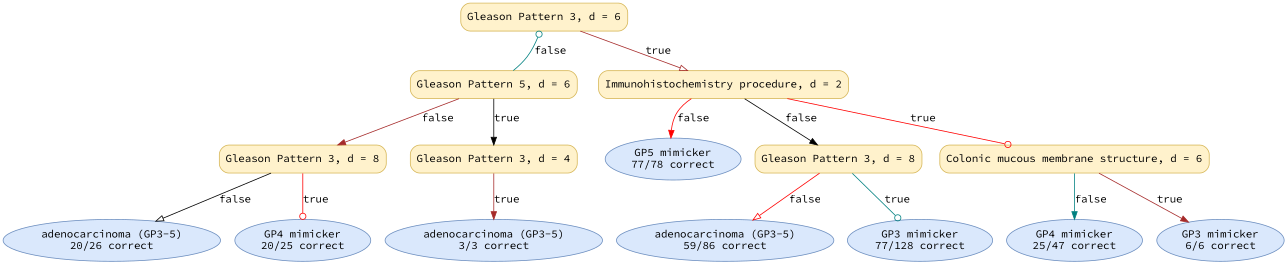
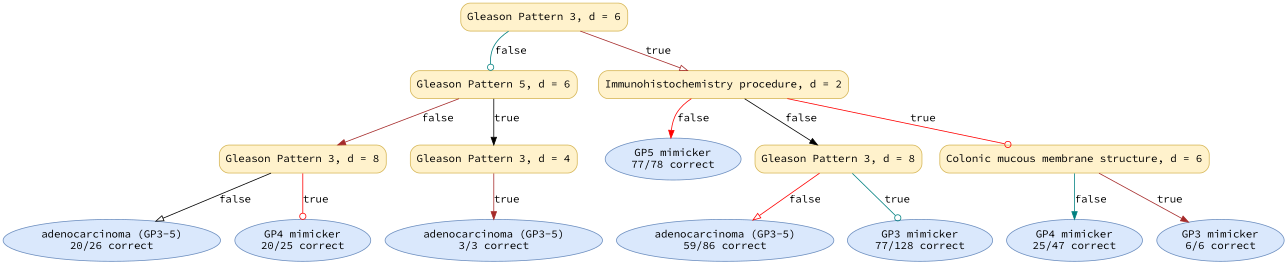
  digraph {
    fontname="Source Code Pro"
    node [color="#6C8EBF" fillcolor="#DAE8FC" fontname="Source Code Pro" shape=ellipse style="rounded,filled"]
    edge [arrowhead=normal color=brown fontname="Source Code Pro"]
    n1 [color="#D6B656" fillcolor="#FFF2CC" label="Gleason Pattern 3, d = 6" shape=box]
    n2 [color="#D6B656" fillcolor="#FFF2CC" label="Gleason Pattern 5, d = 6" shape=box]
    n3 [color="#D6B656" fillcolor="#FFF2CC" label="Immunohistochemistry procedure, d = 2" shape=box]
    n4 [color="#D6B656" fillcolor="#FFF2CC" label="Gleason Pattern 3, d = 8" shape=box]
    n5 [color="#D6B656" fillcolor="#FFF2CC" label="Gleason Pattern 3, d = 4" shape=box]
    n6 [label=<GP5 mimicker<br/>77/78 correct>]
    n7 [color="#D6B656" fillcolor="#FFF2CC" label="Gleason Pattern 3, d = 8" shape=box]
    n8 [color="#D6B656" fillcolor="#FFF2CC" label="Colonic mucous membrane structure, d = 6" shape=box]
    n9 [label=<adenocarcinoma (GP3-5)<br/>20/26 correct>]
    n10 [label=<GP4 mimicker<br/>20/25 correct>]
    n11 [label=<adenocarcinoma (GP3-5)<br/>3/3 correct>]
    n12 [label=<adenocarcinoma (GP3-5)<br/>59/86 correct>]
    n13 [label=<GP3 mimicker<br/>77/128 correct>]
    n14 [label=<GP4 mimicker<br/>25/47 correct>]
    n15 [label=<GP3 mimicker<br/>6/6 correct>]
-   n2 -> n1 [arrowhead=odot color=teal label=false]
+   n1 -> n2 [arrowhead=odot color=teal label=false]
    n1 -> n3 [arrowhead=onormal label=true]
    n2 -> n4 [label=false]
    n2 -> n5 [color=black label=true]
    n3 -> n6 [color=red label=false]
    n3 -> n7 [color=black label=false]
    n3 -> n8 [arrowhead=odot color=red label=true]
    n4 -> n9 [arrowhead=onormal color=black label=false]
    n4 -> n10 [arrowhead=odot color=red label=true]
    n5 -> n11 [label=true]
    n7 -> n12 [arrowhead=onormal color=red label=false]
    n7 -> n13 [arrowhead=odot color=teal label=true]
    n8 -> n14 [color=teal label=false]
    n8 -> n15 [label=true]
  }
